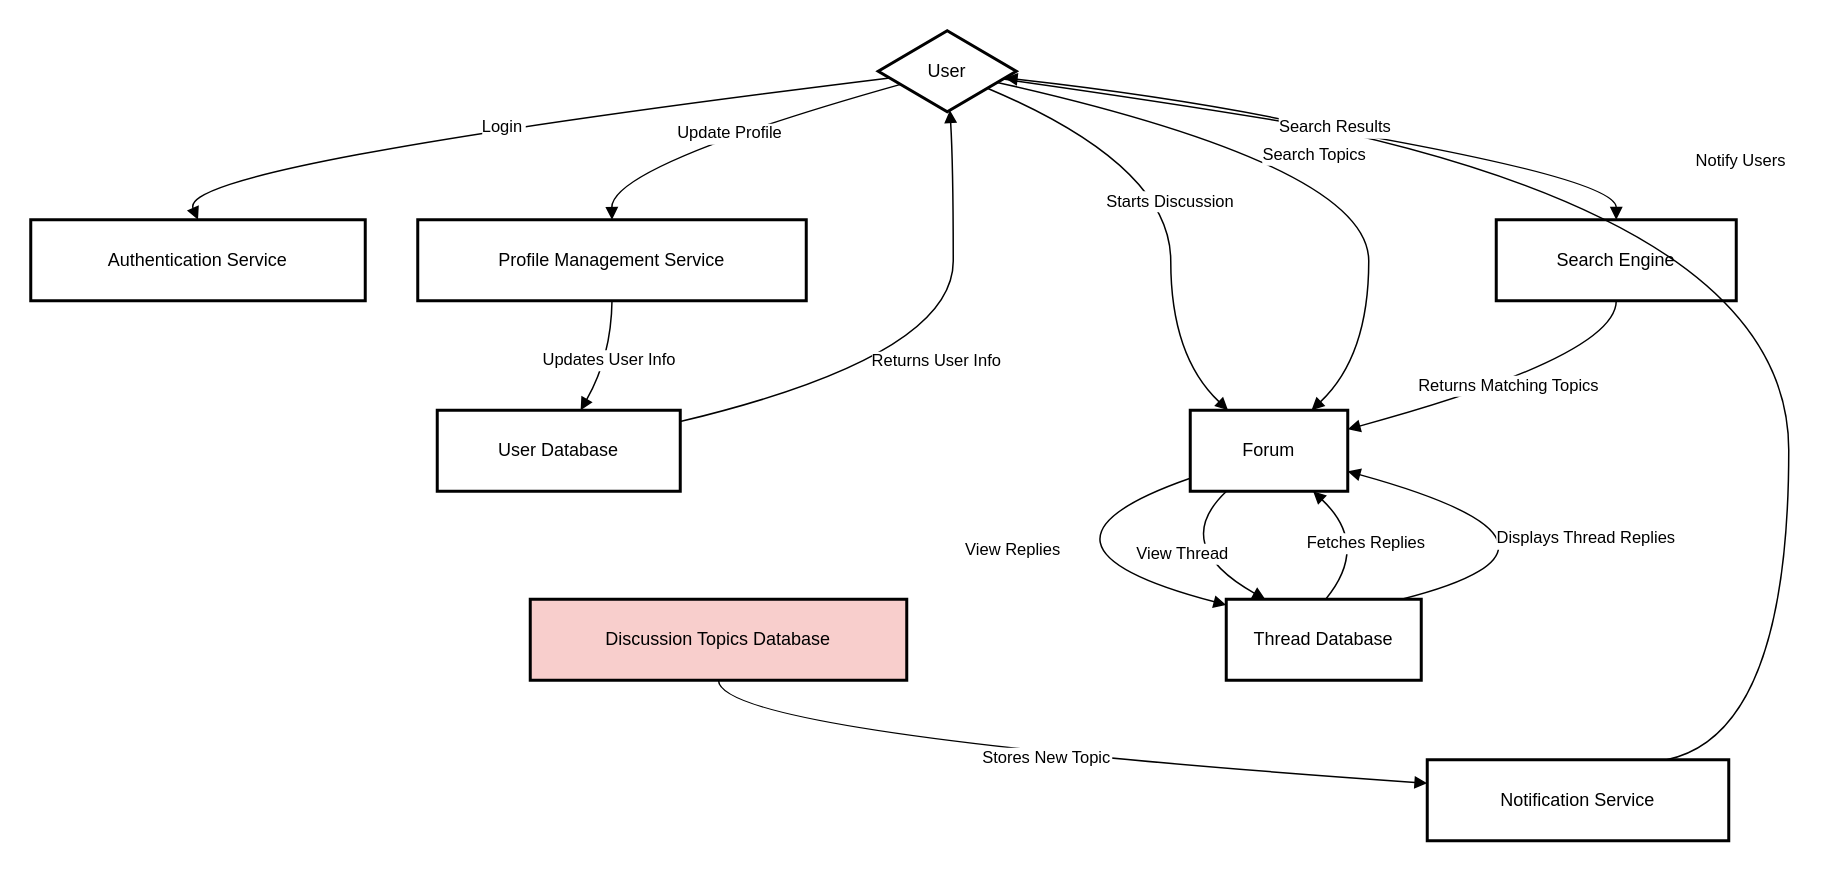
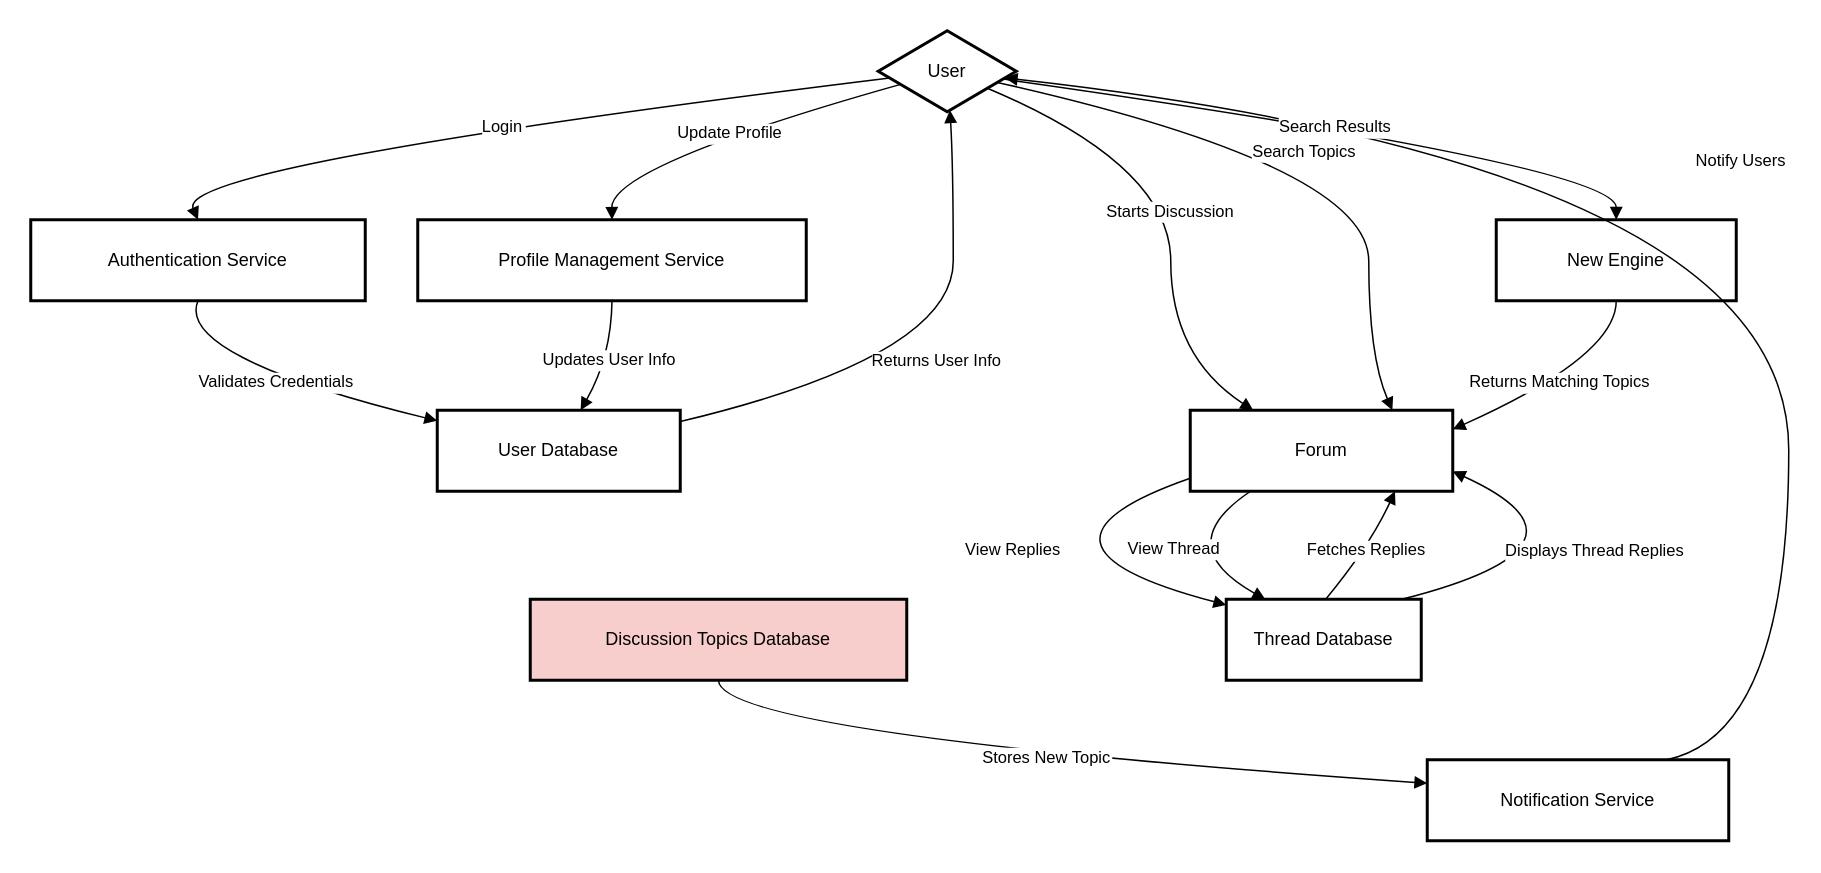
  <mxCell id="0" />
  <mxCell id="1" parent="0" />
  <mxCell id="2" value="User" style="rhombus;whiteSpace=wrap;strokeWidth=2;" vertex="1" parent="1"><mxGeometry x="585" y="20" width="92" height="54" as="geometry" /></mxCell>
  <mxCell id="3" value="Authentication Service" style="whiteSpace=wrap;strokeWidth=2;" vertex="1" parent="1"><mxGeometry x="20" y="146" width="223" height="54" as="geometry" /></mxCell>
  <mxCell id="4" value="User Database" style="whiteSpace=wrap;strokeWidth=2;" vertex="1" parent="1"><mxGeometry x="291" y="273" width="162" height="54" as="geometry" /></mxCell>
- <mxCell id="5" value="Forum" style="whiteSpace=wrap;strokeWidth=2;" vertex="1" parent="1"><mxGeometry x="793" y="273" width="105" height="54" as="geometry" /></mxCell>
+ <mxCell id="5" value="Forum" style="whiteSpace=wrap;strokeWidth=2;" vertex="1" parent="1"><mxGeometry x="793" y="273" width="175" height="54" as="geometry" /></mxCell>
  <mxCell id="6" value="Discussion Topics Database" style="whiteSpace=wrap;strokeWidth=2;fillColor=#f8cecc;" vertex="1" parent="1"><mxGeometry x="353" y="399" width="251" height="54" as="geometry" /></mxCell>
  <mxCell id="7" value="Notification Service" style="whiteSpace=wrap;strokeWidth=2;" vertex="1" parent="1"><mxGeometry x="951" y="506" width="201" height="54" as="geometry" /></mxCell>
- <mxCell id="8" value="Search Engine" style="whiteSpace=wrap;strokeWidth=2;" vertex="1" parent="1"><mxGeometry x="997" y="146" width="160" height="54" as="geometry" /></mxCell>
+ <mxCell id="8" value="New Engine" style="whiteSpace=wrap;strokeWidth=2;" vertex="1" parent="1"><mxGeometry x="997" y="146" width="160" height="54" as="geometry" /></mxCell>
  <mxCell id="9" value="Thread Database" style="whiteSpace=wrap;strokeWidth=2;" vertex="1" parent="1"><mxGeometry x="817" y="399" width="130" height="54" as="geometry" /></mxCell>
  <mxCell id="10" value="Profile Management Service" style="whiteSpace=wrap;strokeWidth=2;" vertex="1" parent="1"><mxGeometry x="278" y="146" width="259" height="54" as="geometry" /></mxCell>
  <mxCell id="11" value="Login" style="curved=1;startArrow=none;endArrow=block;exitX=0;exitY=0.6;entryX=0.5;entryY=0.01;" edge="1" parent="1" source="2" target="3"><mxGeometry relative="1" as="geometry"><Array as="points"><mxPoint x="116" y="110" /></Array></mxGeometry></mxCell>
+ <mxCell id="12" value="Validates Credentials" style="curved=1;startArrow=none;endArrow=block;exitX=0.5;exitY=1.01;entryX=0;entryY=0.13;" edge="1" parent="1" source="3" target="4"><mxGeometry relative="1" as="geometry"><Array as="points"><mxPoint x="116" y="237" /></Array></mxGeometry></mxCell>
  <mxCell id="13" value="Returns User Info" style="curved=1;startArrow=none;endArrow=block;exitX=1;exitY=0.14;entryX=0.52;entryY=1;" edge="1" parent="1" source="4" target="2"><mxGeometry relative="1" as="geometry"><Array as="points"><mxPoint x="635" y="237" /><mxPoint x="635" y="110" /></Array></mxGeometry></mxCell>
  <mxCell id="14" value="Starts Discussion" style="curved=1;startArrow=none;endArrow=block;exitX=1;exitY=0.86;entryX=0.24;entryY=0;" edge="1" parent="1" source="2" target="5"><mxGeometry relative="1" as="geometry"><Array as="points"><mxPoint x="780" y="110" /><mxPoint x="780" y="237" /></Array></mxGeometry></mxCell>
  <mxCell id="15" value="Stores New Topic" style="curved=1;startArrow=none;endArrow=block;exitX=0.5;exitY=1;entryX=0;entryY=0.29;" edge="1" parent="1" source="6" target="7"><mxGeometry relative="1" as="geometry"><Array as="points"><mxPoint x="479" y="489" /></Array></mxGeometry></mxCell>
  <mxCell id="16" value="Notify Users" style="curved=1;startArrow=none;endArrow=block;exitX=0.8;exitY=-0.01;entryX=1;entryY=0.6;" edge="1" parent="1" source="7" target="2"><mxGeometry relative="1" as="geometry"><Array as="points"><mxPoint x="1192" y="489" /><mxPoint x="1192" y="110" /></Array></mxGeometry></mxCell>
  <mxCell id="17" value="Search Topics" style="curved=1;startArrow=none;endArrow=block;exitX=1;exitY=0.69;entryX=0.77;entryY=0;" edge="1" parent="1" source="2" target="5"><mxGeometry relative="1" as="geometry"><Array as="points"><mxPoint x="912" y="110" /><mxPoint x="912" y="237" /></Array></mxGeometry></mxCell>
  <mxCell id="18" value="Search Results" style="curved=1;startArrow=none;endArrow=block;exitX=1;exitY=0.62;entryX=0.5;entryY=0.01;" edge="1" parent="1" source="2" target="8"><mxGeometry relative="1" as="geometry"><Array as="points"><mxPoint x="1077" y="110" /></Array></mxGeometry></mxCell>
  <mxCell id="19" value="Returns Matching Topics" style="curved=1;startArrow=none;endArrow=block;exitX=0.5;exitY=1.01;entryX=1.01;entryY=0.23;" edge="1" parent="1" source="8" target="5"><mxGeometry relative="1" as="geometry"><Array as="points"><mxPoint x="1077" y="237" /></Array></mxGeometry></mxCell>
  <mxCell id="20" value="View Replies" style="curved=1;startArrow=none;endArrow=block;exitX=0;exitY=0.84;entryX=0;entryY=0.07;" edge="1" parent="1" source="5" target="9"><mxGeometry relative="1" as="geometry"><Array as="points"><mxPoint x="665" y="363" /></Array></mxGeometry></mxCell>
  <mxCell id="21" value="Fetches Replies" style="curved=1;startArrow=none;endArrow=block;exitX=0.51;exitY=0;entryX=0.78;entryY=1;" edge="1" parent="1" source="9" target="5"><mxGeometry relative="1" as="geometry"><Array as="points"><mxPoint x="913" y="363" /></Array></mxGeometry></mxCell>
  <mxCell id="22" value="Update Profile" style="curved=1;startArrow=none;endArrow=block;exitX=0;exitY=0.74;entryX=0.5;entryY=0.01;" edge="1" parent="1" source="2" target="10"><mxGeometry relative="1" as="geometry"><Array as="points"><mxPoint x="407" y="110" /></Array></mxGeometry></mxCell>
  <mxCell id="23" value="Updates User Info" style="curved=1;startArrow=none;endArrow=block;exitX=0.5;exitY=1.01;entryX=0.59;entryY=0;" edge="1" parent="1" source="10" target="4"><mxGeometry relative="1" as="geometry"><Array as="points"><mxPoint x="407" y="237" /></Array></mxGeometry></mxCell>
  <mxCell id="24" value="View Thread" style="curved=1;startArrow=none;endArrow=block;exitX=0.23;exitY=1;entryX=0.2;entryY=0;" edge="1" parent="1" source="5" target="9"><mxGeometry relative="1" as="geometry"><Array as="points"><mxPoint x="779" y="363" /></Array></mxGeometry></mxCell>
  <mxCell id="25" value="Displays Thread Replies" style="curved=1;startArrow=none;endArrow=block;exitX=0.9;exitY=0;entryX=1.01;entryY=0.76;" edge="1" parent="1" source="9" target="5"><mxGeometry relative="1" as="geometry"><Array as="points"><mxPoint x="1076" y="363" /></Array></mxGeometry></mxCell>
